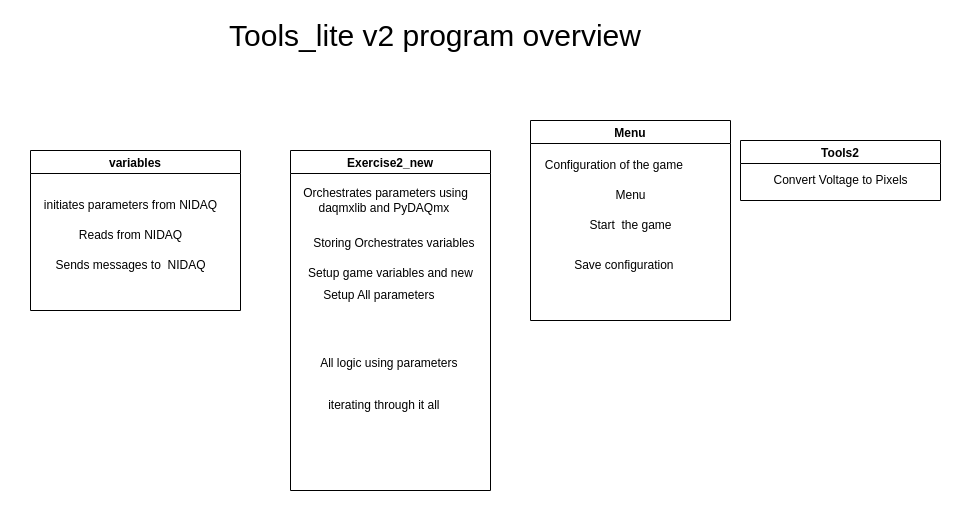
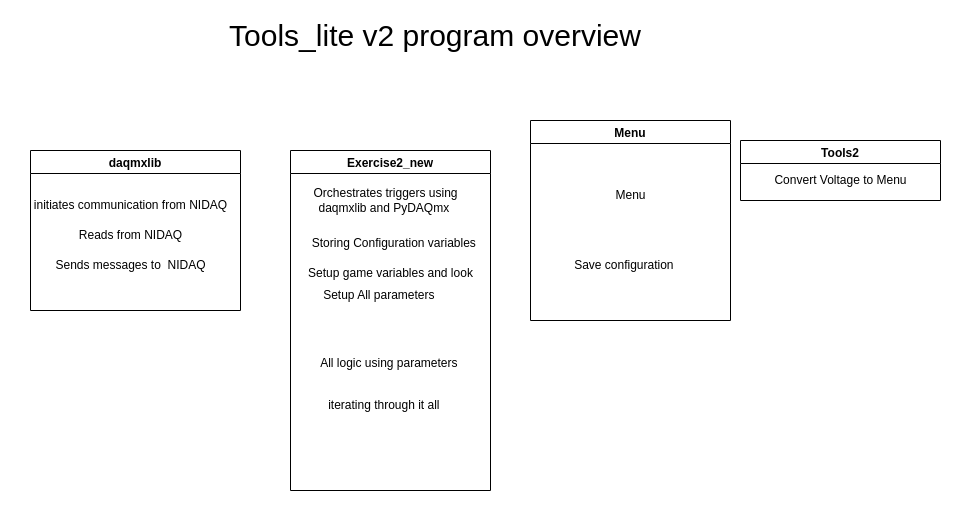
  <mxCell id="0" />
  <mxCell id="1" parent="0" />
  <mxCell id="2" value="&lt;font style=&quot;font-size: 30px;&quot;&gt;Tools_lite v2 program overview&lt;/font&gt;" style="text;html=1;strokeColor=none;fillColor=none;align=center;verticalAlign=middle;whiteSpace=wrap;rounded=0;" parent="1" vertex="1"><mxGeometry x="190" y="20" width="490" height="30" as="geometry" /></mxCell>
  <mxCell id="3" value="Menu" style="swimlane;" parent="1" vertex="1"><mxGeometry x="530" y="120" width="200" height="200" as="geometry" /></mxCell>
- <mxCell id="4" value="Configuration of the game&amp;nbsp;" style="text;html=1;align=center;verticalAlign=middle;resizable=0;points=[];autosize=1;strokeColor=none;fillColor=none;" parent="3" vertex="1"><mxGeometry x="5" y="30" width="160" height="30" as="geometry" /></mxCell>
  <mxCell id="5" value="Menu" style="text;html=1;align=center;verticalAlign=middle;resizable=0;points=[];autosize=1;strokeColor=none;fillColor=none;" parent="3" vertex="1"><mxGeometry x="75" y="60" width="50" height="30" as="geometry" /></mxCell>
- <mxCell id="6" value="Start&amp;nbsp; the game" style="text;html=1;align=center;verticalAlign=middle;resizable=0;points=[];autosize=1;strokeColor=none;fillColor=none;" parent="3" vertex="1"><mxGeometry x="45" y="90" width="110" height="30" as="geometry" /></mxCell>
  <mxCell id="7" value="Save configuration&amp;nbsp;" style="text;html=1;align=center;verticalAlign=middle;resizable=0;points=[];autosize=1;strokeColor=none;fillColor=none;" parent="3" vertex="1"><mxGeometry x="30" y="130" width="130" height="30" as="geometry" /></mxCell>
  <mxCell id="8" value="Tools2" style="swimlane;startSize=23;" parent="1" vertex="1"><mxGeometry x="740" y="140" width="200" height="60" as="geometry" /></mxCell>
- <mxCell id="9" value="Convert Voltage to Pixels" style="text;html=1;align=center;verticalAlign=middle;resizable=0;points=[];autosize=1;strokeColor=none;fillColor=none;" parent="8" vertex="1"><mxGeometry x="20" y="25" width="160" height="30" as="geometry" /></mxCell>
- <mxCell id="10" value="variables" style="swimlane;" parent="1" vertex="1"><mxGeometry x="30" y="150" width="210" height="160" as="geometry" /></mxCell>
- <mxCell id="11" value="initiates parameters from NIDAQ" style="text;html=1;align=center;verticalAlign=middle;resizable=0;points=[];autosize=1;strokeColor=none;fillColor=none;" parent="10" vertex="1"><mxGeometry x="-10" y="40" width="220" height="30" as="geometry" /></mxCell>
+ <mxCell id="9" value="Convert Voltage to Menu" style="text;html=1;align=center;verticalAlign=middle;resizable=0;points=[];autosize=1;strokeColor=none;fillColor=none;" parent="8" vertex="1"><mxGeometry x="20" y="25" width="160" height="30" as="geometry" /></mxCell>
+ <mxCell id="10" value="daqmxlib" style="swimlane;" parent="1" vertex="1"><mxGeometry x="30" y="150" width="210" height="160" as="geometry" /></mxCell>
+ <mxCell id="11" value="initiates communication from NIDAQ" style="text;html=1;align=center;verticalAlign=middle;resizable=0;points=[];autosize=1;strokeColor=none;fillColor=none;" parent="10" vertex="1"><mxGeometry x="-10" y="40" width="220" height="30" as="geometry" /></mxCell>
  <mxCell id="12" value="Reads from NIDAQ" style="text;html=1;align=center;verticalAlign=middle;resizable=0;points=[];autosize=1;strokeColor=none;fillColor=none;" parent="10" vertex="1"><mxGeometry x="35" y="70" width="130" height="30" as="geometry" /></mxCell>
  <mxCell id="13" value="Sends messages to&amp;nbsp; NIDAQ" style="text;html=1;align=center;verticalAlign=middle;resizable=0;points=[];autosize=1;strokeColor=none;fillColor=none;" parent="10" vertex="1"><mxGeometry x="15" y="100" width="170" height="30" as="geometry" /></mxCell>
  <mxCell id="14" value="Exercise2_new" style="swimlane;" parent="1" vertex="1"><mxGeometry x="290" y="150" width="200" height="340" as="geometry" /></mxCell>
- <mxCell id="15" value="Orchestrates parameters using &lt;br&gt;daqmxlib and PyDAQmx&amp;nbsp;" style="text;html=1;align=center;verticalAlign=middle;resizable=0;points=[];autosize=1;strokeColor=none;fillColor=none;" parent="14" vertex="1"><mxGeometry x="10" y="30" width="170" height="40" as="geometry" /></mxCell>
- <mxCell id="16" value="Storing Orchestrates variables&amp;nbsp;" style="text;html=1;align=center;verticalAlign=middle;resizable=0;points=[];autosize=1;strokeColor=none;fillColor=none;" parent="14" vertex="1"><mxGeometry x="10" y="78" width="190" height="30" as="geometry" /></mxCell>
+ <mxCell id="15" value="Orchestrates triggers using &lt;br&gt;daqmxlib and PyDAQmx&amp;nbsp;" style="text;html=1;align=center;verticalAlign=middle;resizable=0;points=[];autosize=1;strokeColor=none;fillColor=none;" parent="14" vertex="1"><mxGeometry x="10" y="30" width="170" height="40" as="geometry" /></mxCell>
+ <mxCell id="16" value="Storing Configuration variables&amp;nbsp;" style="text;html=1;align=center;verticalAlign=middle;resizable=0;points=[];autosize=1;strokeColor=none;fillColor=none;" parent="14" vertex="1"><mxGeometry x="10" y="78" width="190" height="30" as="geometry" /></mxCell>
  <mxCell id="17" value="Setup All parameters&amp;nbsp;" style="text;html=1;align=center;verticalAlign=middle;resizable=0;points=[];autosize=1;strokeColor=none;fillColor=none;" parent="14" vertex="1"><mxGeometry x="10" y="130" width="160" height="30" as="geometry" /></mxCell>
- <mxCell id="18" value="Setup game variables and new" style="text;html=1;align=center;verticalAlign=middle;resizable=0;points=[];autosize=1;strokeColor=none;fillColor=none;" parent="14" vertex="1"><mxGeometry x="5" y="108" width="190" height="30" as="geometry" /></mxCell>
+ <mxCell id="18" value="Setup game variables and look" style="text;html=1;align=center;verticalAlign=middle;resizable=0;points=[];autosize=1;strokeColor=none;fillColor=none;" parent="14" vertex="1"><mxGeometry x="5" y="108" width="190" height="30" as="geometry" /></mxCell>
  <mxCell id="19" value="iterating through it all&amp;nbsp;" style="text;html=1;align=center;verticalAlign=middle;resizable=0;points=[];autosize=1;strokeColor=none;fillColor=none;" parent="14" vertex="1"><mxGeometry x="25" y="240" width="140" height="30" as="geometry" /></mxCell>
  <mxCell id="20" value="All logic using parameters&amp;nbsp;" style="text;html=1;align=center;verticalAlign=middle;resizable=0;points=[];autosize=1;strokeColor=none;fillColor=none;" parent="1" vertex="1"><mxGeometry x="305" y="348" width="170" height="30" as="geometry" /></mxCell>
